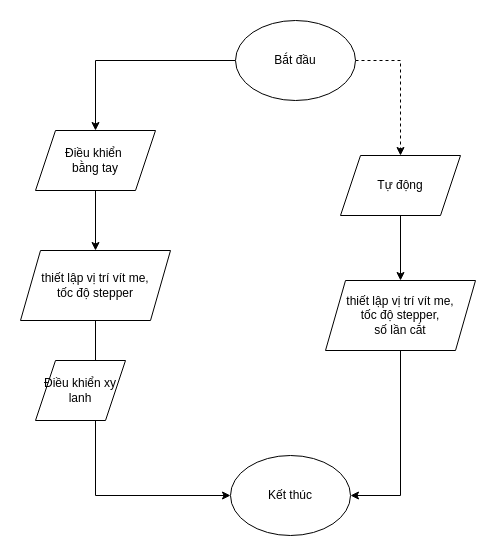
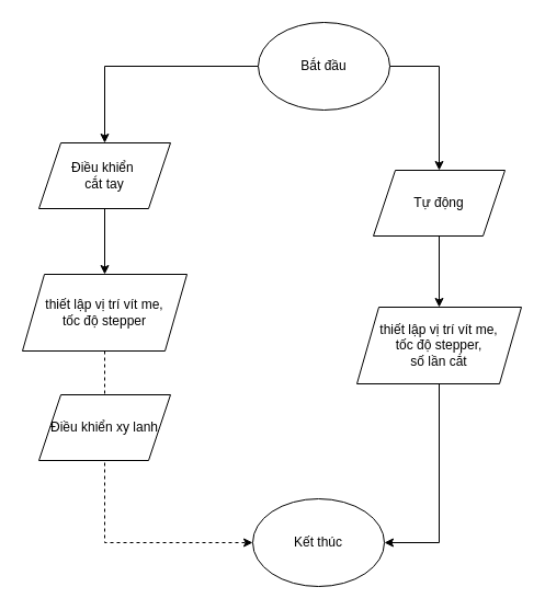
  <mxCell id="0" />
  <mxCell id="1" parent="0" />
  <mxCell id="2" style="edgeStyle=orthogonalEdgeStyle;rounded=0;orthogonalLoop=1;jettySize=auto;html=1;exitX=0;exitY=0.5;exitDx=0;exitDy=0;" edge="1" parent="1" source="4" target="10"><mxGeometry relative="1" as="geometry" /></mxCell>
- <mxCell id="3" style="edgeStyle=orthogonalEdgeStyle;rounded=0;orthogonalLoop=1;jettySize=auto;html=1;exitX=1;exitY=0.5;exitDx=0;exitDy=0;dashed=1;" edge="1" parent="1" source="4" target="8"><mxGeometry relative="1" as="geometry" /></mxCell>
+ <mxCell id="3" style="edgeStyle=orthogonalEdgeStyle;rounded=0;orthogonalLoop=1;jettySize=auto;html=1;exitX=1;exitY=0.5;exitDx=0;exitDy=0;" edge="1" parent="1" source="4" target="8"><mxGeometry relative="1" as="geometry" /></mxCell>
  <mxCell id="4" value="Bắt đầu" style="ellipse;whiteSpace=wrap;html=1;" vertex="1" parent="1"><mxGeometry x="235" y="20" width="120" height="80" as="geometry" /></mxCell>
- <mxCell id="5" style="edgeStyle=orthogonalEdgeStyle;rounded=0;orthogonalLoop=1;jettySize=auto;html=1;exitX=0.5;exitY=1;exitDx=0;exitDy=0;entryX=0;entryY=0.5;entryDx=0;entryDy=0;" edge="1" parent="1" source="6" target="11"><mxGeometry relative="1" as="geometry" /></mxCell>
+ <mxCell id="5" style="edgeStyle=orthogonalEdgeStyle;rounded=0;orthogonalLoop=1;jettySize=auto;html=1;exitX=0.5;exitY=1;exitDx=0;exitDy=0;entryX=0;entryY=0.5;entryDx=0;entryDy=0;dashed=1;" edge="1" parent="1" source="6" target="11"><mxGeometry relative="1" as="geometry" /></mxCell>
  <mxCell id="6" value="thiết lập vị trí vít me,&lt;br&gt;tốc độ stepper" style="shape=parallelogram;perimeter=parallelogramPerimeter;whiteSpace=wrap;html=1;fixedSize=1;" vertex="1" parent="1"><mxGeometry x="20" y="250" width="150" height="70" as="geometry" /></mxCell>
  <mxCell id="7" style="edgeStyle=orthogonalEdgeStyle;rounded=0;orthogonalLoop=1;jettySize=auto;html=1;exitX=0.5;exitY=1;exitDx=0;exitDy=0;" edge="1" parent="1" source="8" target="13"><mxGeometry relative="1" as="geometry" /></mxCell>
  <mxCell id="8" value="Tự động" style="shape=parallelogram;perimeter=parallelogramPerimeter;whiteSpace=wrap;html=1;fixedSize=1;" vertex="1" parent="1"><mxGeometry x="340" y="155" width="120" height="60" as="geometry" /></mxCell>
  <mxCell id="9" style="edgeStyle=orthogonalEdgeStyle;rounded=0;orthogonalLoop=1;jettySize=auto;html=1;exitX=0.5;exitY=1;exitDx=0;exitDy=0;entryX=0.5;entryY=0;entryDx=0;entryDy=0;" edge="1" parent="1" source="10" target="6"><mxGeometry relative="1" as="geometry" /></mxCell>
- <mxCell id="10" value="Điều khiển&amp;nbsp;&lt;br&gt;bằng tay" style="shape=parallelogram;perimeter=parallelogramPerimeter;whiteSpace=wrap;html=1;fixedSize=1;" vertex="1" parent="1"><mxGeometry x="35" y="130" width="120" height="60" as="geometry" /></mxCell>
+ <mxCell id="10" value="Điều khiển&amp;nbsp;&lt;br&gt;cắt tay" style="shape=parallelogram;perimeter=parallelogramPerimeter;whiteSpace=wrap;html=1;fixedSize=1;" vertex="1" parent="1"><mxGeometry x="35" y="130" width="120" height="60" as="geometry" /></mxCell>
  <mxCell id="11" value="Kết thúc" style="ellipse;whiteSpace=wrap;html=1;" vertex="1" parent="1"><mxGeometry x="230" y="455" width="120" height="80" as="geometry" /></mxCell>
  <mxCell id="12" style="edgeStyle=orthogonalEdgeStyle;rounded=0;orthogonalLoop=1;jettySize=auto;html=1;exitX=0.5;exitY=1;exitDx=0;exitDy=0;entryX=1;entryY=0.5;entryDx=0;entryDy=0;" edge="1" parent="1" source="13" target="11"><mxGeometry relative="1" as="geometry" /></mxCell>
  <mxCell id="13" value="thiết lập vị trí vít me,&lt;br&gt;tốc độ stepper,&lt;br&gt;số lần cắt" style="shape=parallelogram;perimeter=parallelogramPerimeter;whiteSpace=wrap;html=1;fixedSize=1;" vertex="1" parent="1"><mxGeometry x="325" y="280" width="150" height="70" as="geometry" /></mxCell>
- <mxCell id="14" value="Điều khiển xy lanh" style="shape=parallelogram;perimeter=parallelogramPerimeter;whiteSpace=wrap;html=1;fixedSize=1;" vertex="1" parent="1"><mxGeometry x="35" y="360" width="90" height="60" as="geometry" /></mxCell>
+ <mxCell id="14" value="Điều khiển xy lanh" style="shape=parallelogram;perimeter=parallelogramPerimeter;whiteSpace=wrap;html=1;fixedSize=1;" vertex="1" parent="1"><mxGeometry x="35" y="360" width="120" height="60" as="geometry" /></mxCell>
